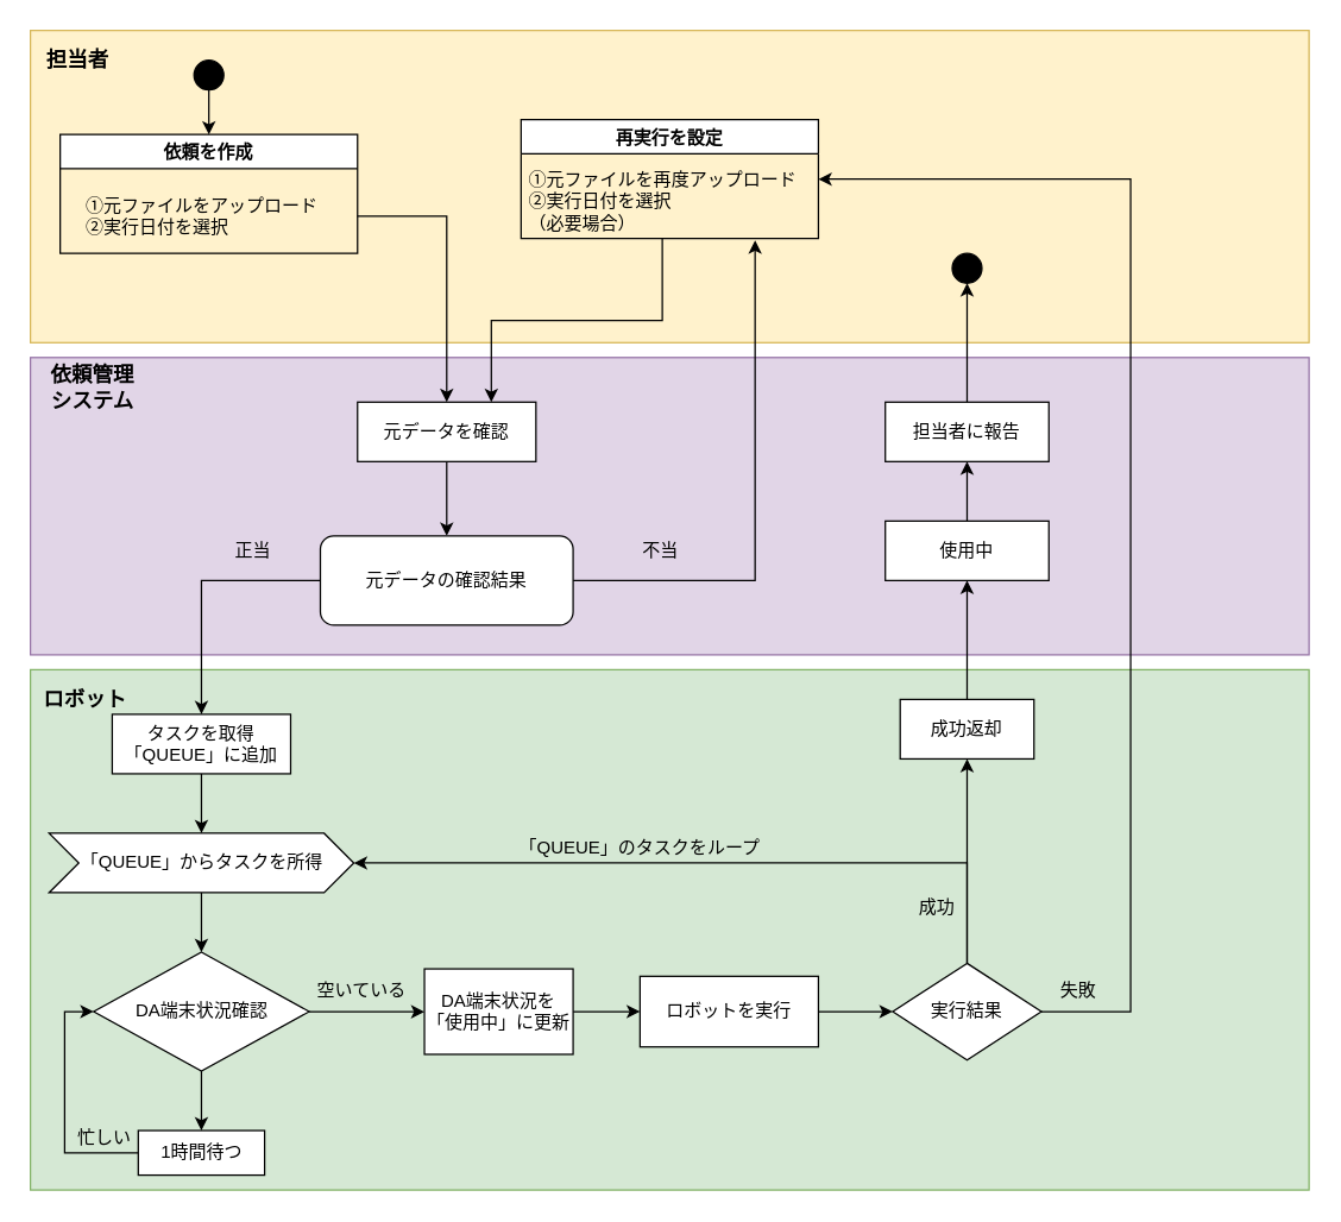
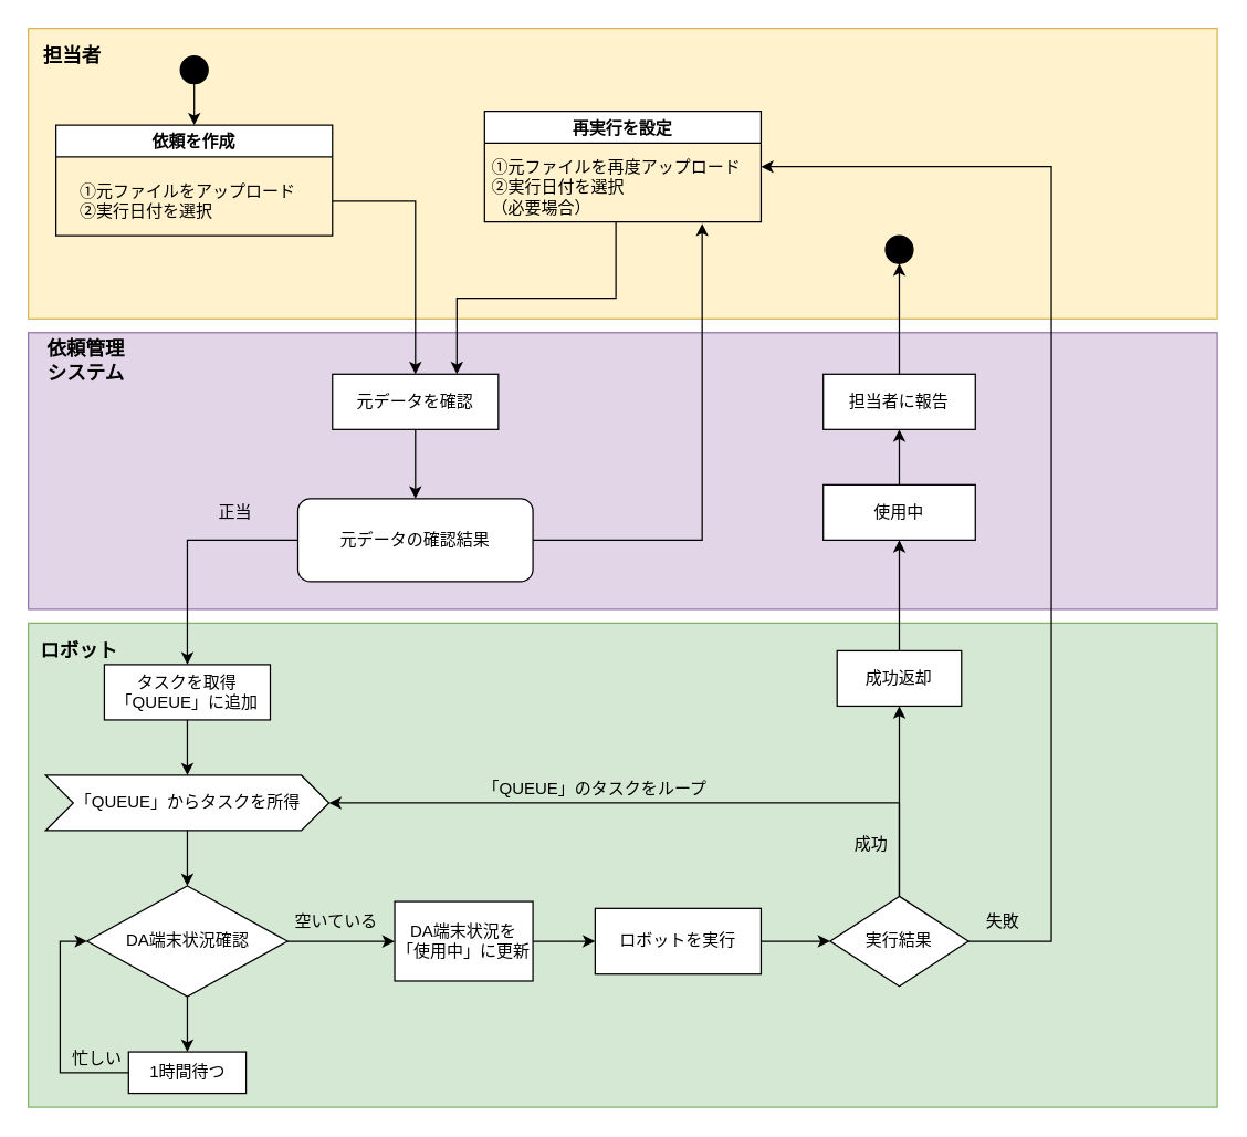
  <mxCell id="0" />
  <mxCell id="1" parent="0" />
  <mxCell id="2" value="" style="rounded=0;whiteSpace=wrap;html=1;strokeColor=#d6b656;fillColor=#fff2cc;" vertex="1" parent="1"><mxGeometry x="20" y="20" width="860" height="210" as="geometry" /></mxCell>
  <mxCell id="3" value="依頼を作成" style="swimlane;" vertex="1" parent="1"><mxGeometry x="40" y="90" width="200" height="80" as="geometry" /></mxCell>
  <mxCell id="4" value="①元ファイルをアップロード&lt;br&gt;&lt;div style=&quot;text-align: left&quot;&gt;&lt;span&gt;②実行日付を選択&lt;/span&gt;&lt;/div&gt;" style="text;html=1;align=center;verticalAlign=middle;resizable=0;points=[];autosize=1;strokeColor=none;" vertex="1" parent="3"><mxGeometry x="10" y="40" width="170" height="30" as="geometry" /></mxCell>
  <mxCell id="5" style="edgeStyle=orthogonalEdgeStyle;rounded=0;orthogonalLoop=1;jettySize=auto;html=1;entryX=0.5;entryY=0;entryDx=0;entryDy=0;" edge="1" parent="1" source="6" target="3"><mxGeometry relative="1" as="geometry" /></mxCell>
  <mxCell id="6" value="" style="ellipse;whiteSpace=wrap;html=1;aspect=fixed;fillColor=#000000;" vertex="1" parent="1"><mxGeometry y="40" width="20" height="20" as="geometry" x="130" /></mxCell>
  <mxCell id="7" value="" style="rounded=0;whiteSpace=wrap;html=1;strokeColor=#82b366;fillColor=#d5e8d4;" vertex="1" parent="1"><mxGeometry x="20" y="450" width="860" height="350" as="geometry" /></mxCell>
  <mxCell id="8" style="edgeStyle=orthogonalEdgeStyle;rounded=0;orthogonalLoop=1;jettySize=auto;html=1;" edge="1" parent="1" source="9" target="11"><mxGeometry relative="1" as="geometry" /></mxCell>
  <mxCell id="9" value="タスクを取得&lt;br&gt;「QUEUE」に追加" style="rounded=0;whiteSpace=wrap;html=1;" vertex="1" parent="1"><mxGeometry x="75" y="480" width="120" height="40" as="geometry" /></mxCell>
  <mxCell id="10" style="edgeStyle=orthogonalEdgeStyle;rounded=0;orthogonalLoop=1;jettySize=auto;html=1;" edge="1" parent="1" source="11" target="14"><mxGeometry relative="1" as="geometry" /></mxCell>
  <mxCell id="11" value="&lt;span&gt;「QUEUE」からタスクを所得&lt;/span&gt;" style="shape=step;perimeter=stepPerimeter;whiteSpace=wrap;html=1;fixedSize=1;" vertex="1" parent="1"><mxGeometry x="32.5" y="560" width="205" height="40" as="geometry" /></mxCell>
  <mxCell id="12" style="edgeStyle=orthogonalEdgeStyle;rounded=0;orthogonalLoop=1;jettySize=auto;html=1;entryX=0.5;entryY=0;entryDx=0;entryDy=0;" edge="1" parent="1" source="14" target="16"><mxGeometry relative="1" as="geometry" /></mxCell>
  <mxCell id="13" style="edgeStyle=orthogonalEdgeStyle;rounded=0;orthogonalLoop=1;jettySize=auto;html=1;" edge="1" parent="1" source="14" target="19"><mxGeometry relative="1" as="geometry" /></mxCell>
  <mxCell id="14" value="DA端末状況確認" style="rhombus;whiteSpace=wrap;html=1;" vertex="1" parent="1"><mxGeometry x="62.5" y="640" width="145" height="80" as="geometry" /></mxCell>
  <mxCell id="15" style="edgeStyle=orthogonalEdgeStyle;rounded=0;orthogonalLoop=1;jettySize=auto;html=1;entryX=0;entryY=0.5;entryDx=0;entryDy=0;" edge="1" parent="1" source="16" target="14"><mxGeometry relative="1" as="geometry"><Array as="points"><mxPoint x="43" y="775" /><mxPoint x="43" y="680" /></Array></mxGeometry></mxCell>
  <mxCell id="16" value="1時間待つ" style="rounded=0;whiteSpace=wrap;html=1;" vertex="1" parent="1"><mxGeometry x="92.5" y="760" width="85" height="30" as="geometry" /></mxCell>
  <mxCell id="17" value="忙しい" style="text;html=1;strokeColor=none;fillColor=none;align=center;verticalAlign=middle;whiteSpace=wrap;rounded=0;" vertex="1" parent="1"><mxGeometry x="50" y="755" width="40" height="20" as="geometry" /></mxCell>
  <mxCell id="18" style="edgeStyle=orthogonalEdgeStyle;rounded=0;orthogonalLoop=1;jettySize=auto;html=1;" edge="1" parent="1" source="19" target="21"><mxGeometry relative="1" as="geometry" /></mxCell>
  <mxCell id="19" value="DA端末状況を「使用中」に更新" style="rounded=0;whiteSpace=wrap;html=1;" vertex="1" parent="1"><mxGeometry x="285" y="651.25" width="100" height="57.5" as="geometry" /></mxCell>
  <mxCell id="20" style="edgeStyle=orthogonalEdgeStyle;rounded=0;orthogonalLoop=1;jettySize=auto;html=1;" edge="1" parent="1" source="21" target="24"><mxGeometry relative="1" as="geometry" /></mxCell>
  <mxCell id="21" value="ロボットを実行" style="rounded=0;whiteSpace=wrap;html=1;" vertex="1" parent="1"><mxGeometry x="430" y="656.25" width="120" height="47.5" as="geometry" /></mxCell>
  <mxCell id="22" style="edgeStyle=orthogonalEdgeStyle;rounded=0;orthogonalLoop=1;jettySize=auto;html=1;" edge="1" parent="1" source="24" target="41"><mxGeometry relative="1" as="geometry" /></mxCell>
  <mxCell id="23" style="edgeStyle=orthogonalEdgeStyle;rounded=0;orthogonalLoop=1;jettySize=auto;html=1;entryX=1;entryY=0.5;entryDx=0;entryDy=0;" edge="1" parent="1" source="24" target="11"><mxGeometry relative="1" as="geometry"><Array as="points"><mxPoint x="650" y="580" /></Array></mxGeometry></mxCell>
  <mxCell id="24" value="実行結果" style="rhombus;whiteSpace=wrap;html=1;" vertex="1" parent="1"><mxGeometry x="600" y="647.5" width="100" height="65" as="geometry" /></mxCell>
  <mxCell id="25" value="&lt;font style=&quot;font-size: 14px&quot;&gt;&lt;b&gt;担当者&lt;/b&gt;&lt;/font&gt;" style="text;html=1;strokeColor=none;fillColor=none;align=center;verticalAlign=middle;whiteSpace=wrap;rounded=0;" vertex="1" parent="1"><mxGeometry x="22.5" y="30" width="57.5" height="20" as="geometry" /></mxCell>
  <mxCell id="26" value="&lt;font style=&quot;font-size: 14px&quot;&gt;&lt;b&gt;ロボット&lt;/b&gt;&lt;/font&gt;" style="text;html=1;strokeColor=none;fillColor=none;align=center;verticalAlign=middle;whiteSpace=wrap;rounded=0;" vertex="1" parent="1"><mxGeometry x="22.5" y="460" width="67.5" height="20" as="geometry" /></mxCell>
  <mxCell id="27" value="再実行を設定" style="swimlane;" vertex="1" parent="1"><mxGeometry x="350" y="80" width="200" height="80" as="geometry" /></mxCell>
  <mxCell id="28" value="①元ファイルを再度アップロード&lt;br&gt;&lt;div style=&quot;text-align: left&quot;&gt;&lt;span&gt;②実行日付を選択&lt;/span&gt;&lt;/div&gt;&lt;div style=&quot;text-align: left&quot;&gt;&lt;span&gt;（必要場合）&lt;/span&gt;&lt;/div&gt;" style="text;html=1;align=center;verticalAlign=middle;resizable=0;points=[];autosize=1;strokeColor=none;" vertex="1" parent="27"><mxGeometry x="-5" y="30" width="200" height="50" as="geometry" /></mxCell>
  <mxCell id="29" value="" style="rounded=0;whiteSpace=wrap;html=1;strokeColor=#9673a6;fillColor=#e1d5e7;" vertex="1" parent="1"><mxGeometry x="20" y="240" width="860" height="200" as="geometry" /></mxCell>
  <mxCell id="30" style="edgeStyle=orthogonalEdgeStyle;rounded=0;orthogonalLoop=1;jettySize=auto;html=1;" edge="1" parent="1" source="31" target="37"><mxGeometry relative="1" as="geometry" /></mxCell>
  <mxCell id="31" value="元データを確認" style="rounded=0;whiteSpace=wrap;html=1;" vertex="1" parent="1"><mxGeometry x="240" y="270" width="120" height="40" as="geometry" /></mxCell>
  <mxCell id="32" value="&lt;span style=&quot;font-size: 14px&quot;&gt;&lt;b&gt;依頼管理システム&lt;/b&gt;&lt;/span&gt;" style="text;html=1;strokeColor=none;fillColor=none;align=center;verticalAlign=middle;whiteSpace=wrap;rounded=0;" vertex="1" parent="1"><mxGeometry x="27.5" y="250" width="67.5" height="20" as="geometry" /></mxCell>
  <mxCell id="33" style="edgeStyle=orthogonalEdgeStyle;rounded=0;orthogonalLoop=1;jettySize=auto;html=1;" edge="1" parent="1" target="31"><mxGeometry relative="1" as="geometry"><mxPoint x="240" y="145" as="sourcePoint" /><Array as="points"><mxPoint x="300" y="145" /></Array></mxGeometry></mxCell>
  <mxCell id="34" style="edgeStyle=orthogonalEdgeStyle;rounded=0;orthogonalLoop=1;jettySize=auto;html=1;entryX=0.75;entryY=0;entryDx=0;entryDy=0;" edge="1" parent="1" source="28" target="31"><mxGeometry relative="1" as="geometry" /></mxCell>
  <mxCell id="35" style="edgeStyle=orthogonalEdgeStyle;rounded=0;orthogonalLoop=1;jettySize=auto;html=1;entryX=0.812;entryY=1.024;entryDx=0;entryDy=0;entryPerimeter=0;" edge="1" parent="1" source="37" target="28"><mxGeometry relative="1" as="geometry"><Array as="points"><mxPoint x="507" y="390" /></Array></mxGeometry></mxCell>
  <mxCell id="36" style="edgeStyle=orthogonalEdgeStyle;rounded=0;orthogonalLoop=1;jettySize=auto;html=1;entryX=0.5;entryY=0;entryDx=0;entryDy=0;" edge="1" parent="1" source="37" target="9"><mxGeometry relative="1" as="geometry" /></mxCell>
  <mxCell id="37" value="元データの確認結果" style="whiteSpace=wrap;html=1;rounded=1;" vertex="1" parent="1"><mxGeometry x="215" y="360" width="170" height="60" as="geometry" /></mxCell>
- <mxCell id="38" value="不当" style="text;html=1;strokeColor=none;fillColor=none;align=center;verticalAlign=middle;whiteSpace=wrap;rounded=0;" vertex="1" parent="1"><mxGeometry x="424" y="360" width="40" height="20" as="geometry" /></mxCell>
  <mxCell id="39" value="正当" style="text;html=1;strokeColor=none;fillColor=none;align=center;verticalAlign=middle;whiteSpace=wrap;rounded=0;" vertex="1" parent="1"><mxGeometry x="150" y="360" width="40" height="20" as="geometry" /></mxCell>
  <mxCell id="40" style="edgeStyle=orthogonalEdgeStyle;rounded=0;orthogonalLoop=1;jettySize=auto;html=1;" edge="1" parent="1" source="41" target="43"><mxGeometry relative="1" as="geometry" /></mxCell>
  <mxCell id="41" value="成功返却" style="rounded=0;whiteSpace=wrap;html=1;" vertex="1" parent="1"><mxGeometry x="605" y="470" width="90" height="40" as="geometry" /></mxCell>
  <mxCell id="42" style="edgeStyle=orthogonalEdgeStyle;rounded=0;orthogonalLoop=1;jettySize=auto;html=1;" edge="1" parent="1" source="43" target="51"><mxGeometry relative="1" as="geometry" /></mxCell>
  <mxCell id="43" value="使用中" style="rounded=0;whiteSpace=wrap;html=1;" vertex="1" parent="1"><mxGeometry x="595" y="350" width="110" height="40" as="geometry" /></mxCell>
  <mxCell id="44" value="" style="ellipse;whiteSpace=wrap;html=1;aspect=fixed;fillColor=#000000;" vertex="1" parent="1"><mxGeometry x="640" width="20" height="20" as="geometry" y="170" /></mxCell>
  <mxCell id="45" value="成功" style="text;html=1;strokeColor=none;fillColor=none;align=center;verticalAlign=middle;whiteSpace=wrap;rounded=0;" vertex="1" parent="1"><mxGeometry x="610" y="600" width="40" height="20" as="geometry" /></mxCell>
  <mxCell id="46" value="「QUEUE」のタスクをループ" style="text;html=1;strokeColor=none;fillColor=none;align=center;verticalAlign=middle;whiteSpace=wrap;rounded=0;" vertex="1" parent="1"><mxGeometry x="340" y="560" width="180" height="20" as="geometry" /></mxCell>
  <mxCell id="47" style="edgeStyle=orthogonalEdgeStyle;rounded=0;orthogonalLoop=1;jettySize=auto;html=1;entryX=1;entryY=0.5;entryDx=0;entryDy=0;" edge="1" parent="1" source="24" target="27"><mxGeometry relative="1" as="geometry"><Array as="points"><mxPoint x="760" y="680" /><mxPoint x="760" y="120" /></Array></mxGeometry></mxCell>
  <mxCell id="48" value="失敗" style="text;html=1;strokeColor=none;fillColor=none;align=center;verticalAlign=middle;whiteSpace=wrap;rounded=0;" vertex="1" parent="1"><mxGeometry x="705" y="656.25" width="40" height="20" as="geometry" /></mxCell>
  <mxCell id="49" value="空いている" style="text;html=1;strokeColor=none;fillColor=none;align=center;verticalAlign=middle;whiteSpace=wrap;rounded=0;" vertex="1" parent="1"><mxGeometry x="207.5" y="656.25" width="70" height="20" as="geometry" /></mxCell>
  <mxCell id="50" style="edgeStyle=orthogonalEdgeStyle;rounded=0;orthogonalLoop=1;jettySize=auto;html=1;entryX=0.5;entryY=1;entryDx=0;entryDy=0;" edge="1" parent="1" source="51" target="44"><mxGeometry relative="1" as="geometry" /></mxCell>
  <mxCell id="51" value="担当者に報告" style="rounded=0;whiteSpace=wrap;html=1;" vertex="1" parent="1"><mxGeometry x="595" y="270" width="110" height="40" as="geometry" /></mxCell>
